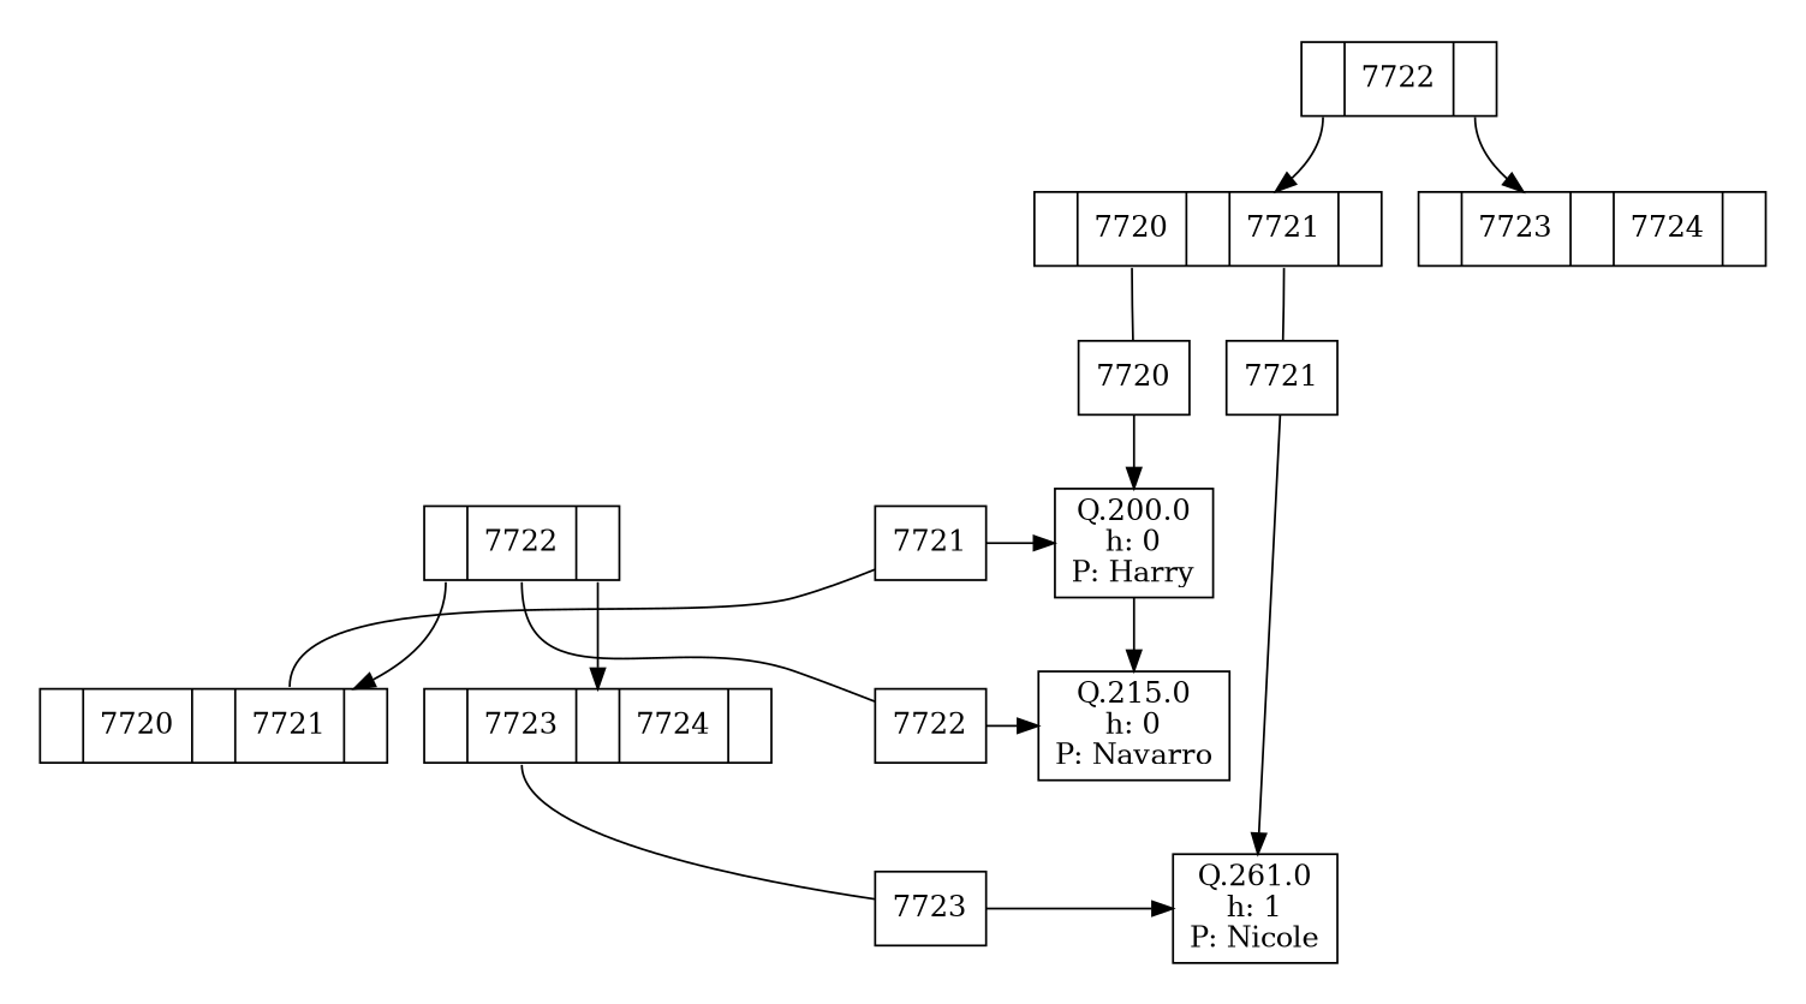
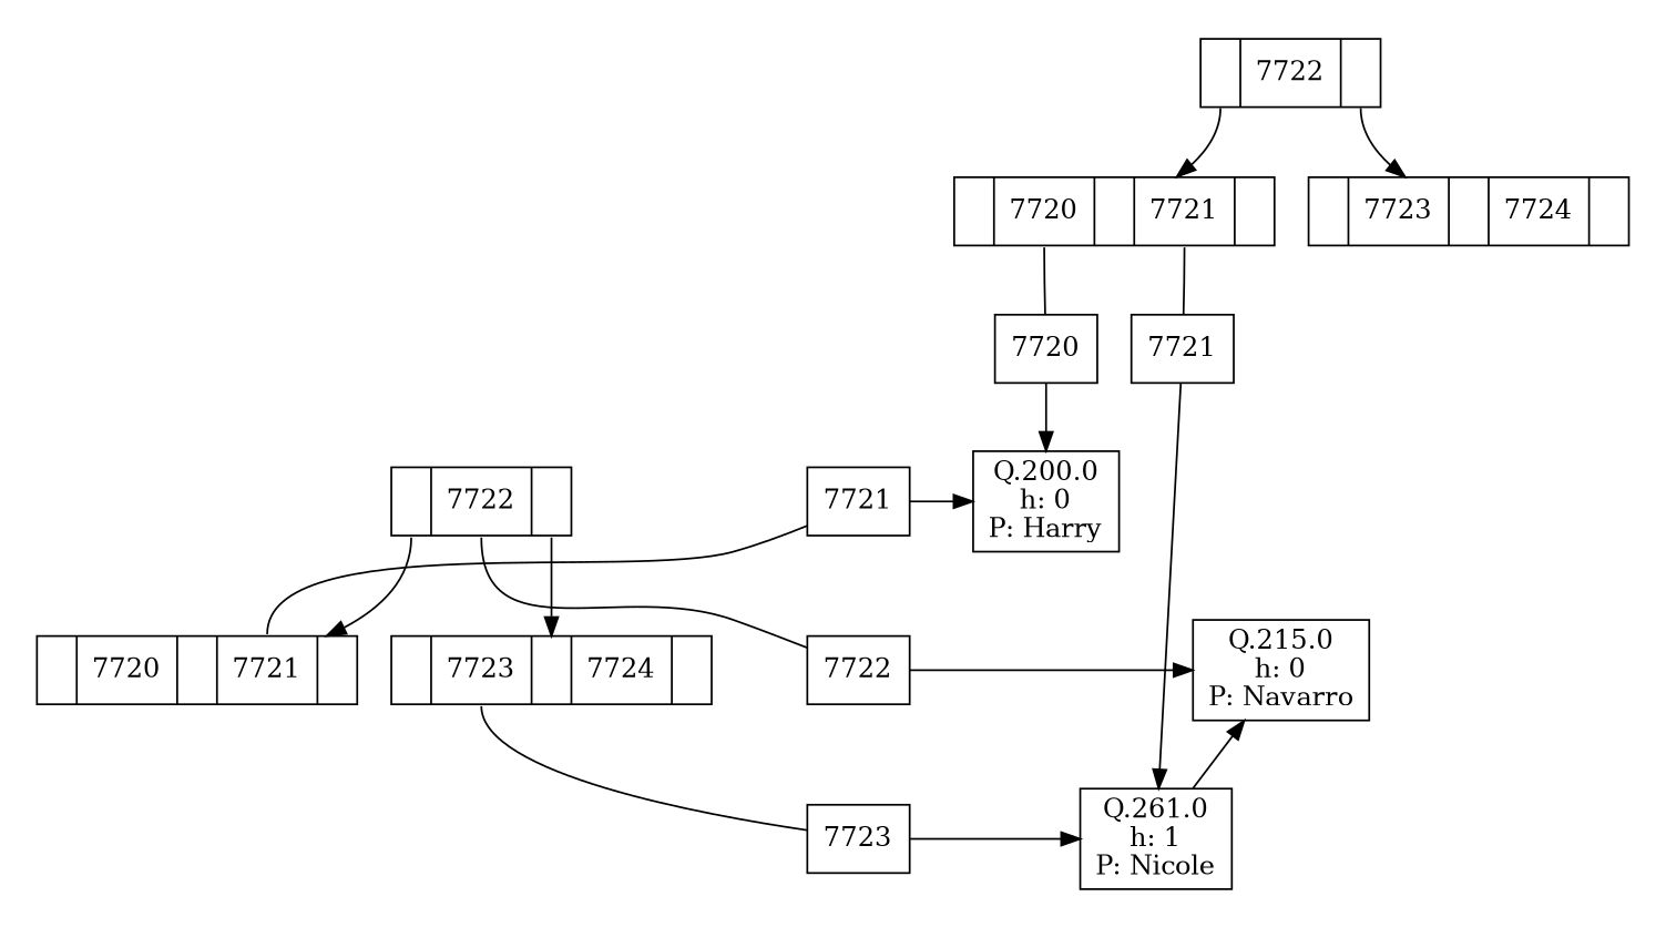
  digraph {
    node [shape=box]
    n1 [group=7720 label="Q.200.0\nh: 0\nP: Harry"]
    n2 [group=-1 label=7721]
    n3 [group=7720 label="Q.215.0\nh: 0\nP: Navarro"]
    n4 [group=-1 label=7722]
    n5 [group=7721 label="Q.261.0\nh: 1\nP: Nicole"]
    n6 [group=-1 label=7723]
    n7 [fillcolor=firebrick1 group=-1 label=Mt style=invis width=1.5]
    n8 [group=7720 label=7720]
    n9 [group=7721 label=7721]
    n10 [label="<7720>|<7722>7722|<7723>" shape=record]
    n11 [label="|<7720>7720||<7721>7721|" shape=record]
    n12 [label="|<7723>7723||<7724>7724|" shape=record]
    n13 [label="<7720>|<7722>7722|<7723>" shape=record]
    n14 [label="|<7720>7720||<7721>7721|" shape=record]
    n15 [label="|<7723>7723||<7724>7724|" shape=record]
    subgraph cluster_1 {
      style=invis
      subgraph sub_2 {
        rank=same
        style=invis
        n1
        n2
      }
      subgraph sub_3 {
        rank=same
        style=invis
        n3
        n4
      }
      subgraph sub_4 {
        rank=same
        style=invis
        n5
        n6
      }
      subgraph sub_5 {
        rank=same
        style=invis
        n7
        n8
        n9
      }
    }
    subgraph cluster_6 {
      style=invis
      n10
      n11
      n12
    }
    subgraph cluster_7 {
      style=invis
      n13
      n14
      n15
    }
-   n1 -> n3
+   n5 -> n3
    n2 -> n1
    n2 -> n4 [style=invis]
    n4 -> n3
    n4 -> n6 [style=invis]
    n6 -> n5
    n7 -> n2 [style=invis]
    n7 -> n8 [style=invis]
    n8 -> n1
    n8 -> n9 [style=invis]
    n9 -> n5
    n10 -> n11 [tailport=7720]
    n10 -> n12 [tailport=7723]
    n11 -> n8 [constraint=true dir=none tailport=7720]
    n11 -> n9 [constraint=true dir=none tailport=7721]
    n13 -> n4 [constraint=true dir=none tailport=7722]
    n13 -> n14 [tailport=7720]
    n13 -> n15 [tailport=7723]
    n14 -> n2 [constraint=false dir=none tailport=7721]
    n15 -> n6 [constraint=false dir=none tailport=7723]
  }
